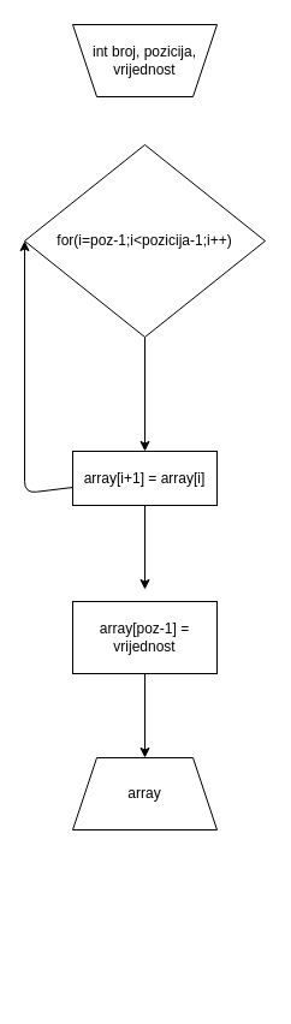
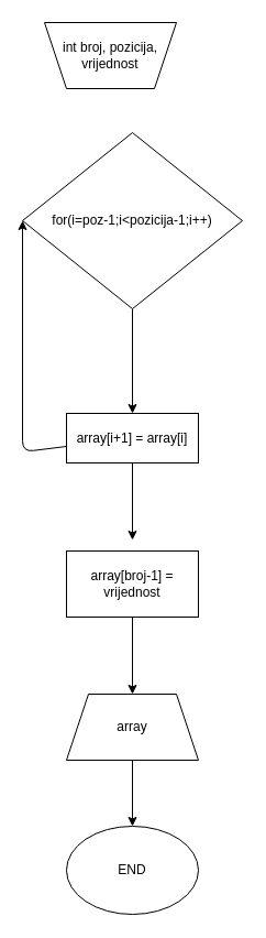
  <mxCell id="0" />
  <mxCell id="1" parent="0" />
- <mxCell id="2" value="int broj, pozicija, vrijednost" style="shape=trapezoid;perimeter=trapezoidPerimeter;whiteSpace=wrap;html=1;fixedSize=1;direction=west;" vertex="1" parent="1"><mxGeometry x="60" y="20" width="120" height="60" as="geometry" /></mxCell>
+ <mxCell id="2" value="int broj, pozicija, vrijednost" style="shape=trapezoid;perimeter=trapezoidPerimeter;whiteSpace=wrap;html=1;fixedSize=1;direction=west;" vertex="1" parent="1"><mxGeometry x="40" y="20" width="120" height="60" as="geometry" /></mxCell>
  <mxCell id="3" style="edgeStyle=none;html=1;entryX=0;entryY=0.5;entryDx=0;entryDy=0;" edge="1" parent="1" source="5" target="7"><mxGeometry relative="1" as="geometry"><Array as="points"><mxPoint x="20" y="410" /></Array></mxGeometry></mxCell>
  <mxCell id="4" style="edgeStyle=none;html=1;exitX=0.5;exitY=1;exitDx=0;exitDy=0;" edge="1" parent="1" source="5"><mxGeometry relative="1" as="geometry"><mxPoint x="120" y="490" as="targetPoint" /></mxGeometry></mxCell>
  <mxCell id="5" value="array[i+1] = array[i]" style="rounded=0;whiteSpace=wrap;html=1;" vertex="1" parent="1"><mxGeometry x="60" y="375" width="120" height="45" as="geometry" /></mxCell>
  <mxCell id="6" value="" style="edgeStyle=none;html=1;" edge="1" parent="1" source="7" target="5"><mxGeometry relative="1" as="geometry" /></mxCell>
  <mxCell id="7" value="for(i=poz-1;i&amp;lt;pozicija-1;i++)" style="rhombus;whiteSpace=wrap;html=1;" vertex="1" parent="1"><mxGeometry x="20" y="120" width="200" height="160" as="geometry" /></mxCell>
  <mxCell id="8" value="" style="edgeStyle=none;html=1;" edge="1" parent="1" source="9" target="11"><mxGeometry relative="1" as="geometry" /></mxCell>
- <mxCell id="9" value="array[poz-1] = vrijednost" style="rounded=0;whiteSpace=wrap;html=1;" vertex="1" parent="1"><mxGeometry x="60" y="500" width="120" height="60" as="geometry" /></mxCell>
+ <mxCell id="9" value="array[broj-1] = vrijednost" style="rounded=0;whiteSpace=wrap;html=1;" vertex="1" parent="1"><mxGeometry x="60" y="500" width="120" height="60" as="geometry" /></mxCell>
+ <mxCell id="10" value="" style="edgeStyle=none;html=1;" edge="1" parent="1" source="11" target="12"><mxGeometry relative="1" as="geometry" /></mxCell>
  <mxCell id="11" value="array" style="shape=trapezoid;perimeter=trapezoidPerimeter;whiteSpace=wrap;html=1;fixedSize=1;" vertex="1" parent="1"><mxGeometry x="60" y="630" width="120" height="60" as="geometry" /></mxCell>
+ <mxCell id="12" value="END" style="ellipse;whiteSpace=wrap;html=1;" vertex="1" parent="1"><mxGeometry x="60" y="750" width="120" height="80" as="geometry" /></mxCell>
